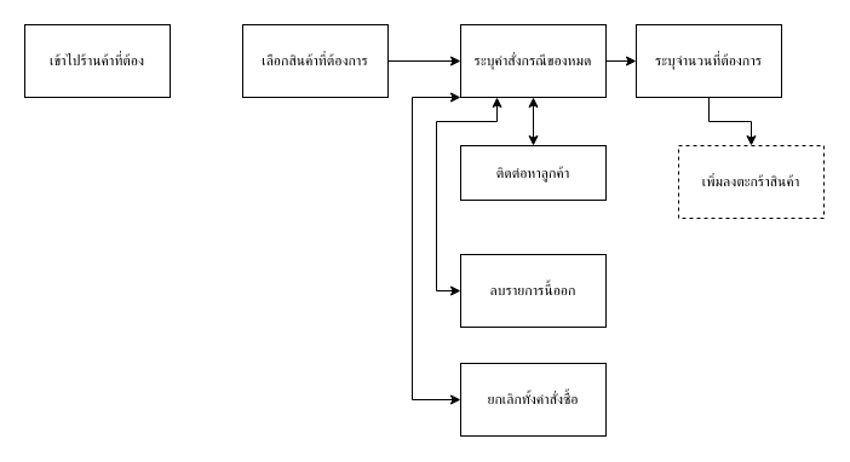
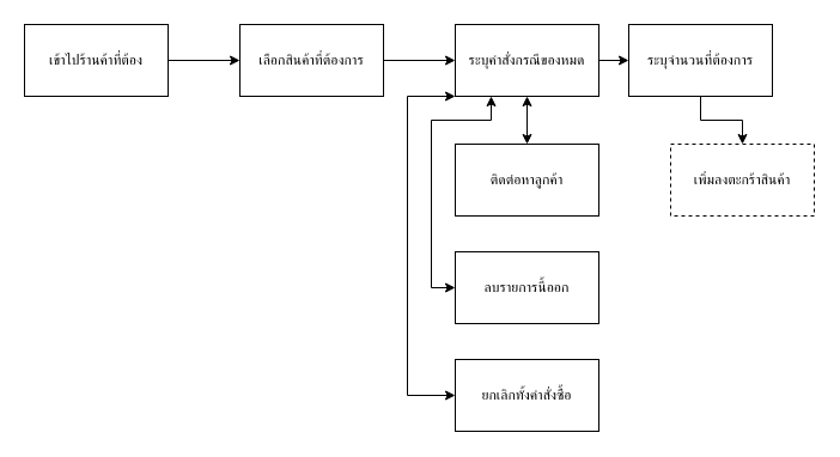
  <mxCell id="0" />
  <mxCell id="1" parent="0" />
+ <mxCell id="2" style="edgeStyle=orthogonalEdgeStyle;rounded=0;orthogonalLoop=1;jettySize=auto;html=1;exitX=1;exitY=0.5;exitDx=0;exitDy=0;" edge="1" parent="1" source="3" target="5"><mxGeometry relative="1" as="geometry" /></mxCell>
  <mxCell id="3" value="เข้าไปร้านค้าที่ต้อง" style="rounded=0;whiteSpace=wrap;html=1;" vertex="1" parent="1"><mxGeometry x="20" y="20" width="120" height="60" as="geometry" /></mxCell>
  <mxCell id="4" style="edgeStyle=orthogonalEdgeStyle;rounded=0;orthogonalLoop=1;jettySize=auto;html=1;exitX=1;exitY=0.5;exitDx=0;exitDy=0;entryX=0;entryY=0.5;entryDx=0;entryDy=0;" edge="1" parent="1" source="5" target="10"><mxGeometry relative="1" as="geometry" /></mxCell>
  <mxCell id="5" value="เลือกสินค้าที่ต้องการ" style="rounded=0;whiteSpace=wrap;html=1;" vertex="1" parent="1"><mxGeometry x="200" y="20" width="120" height="60" as="geometry" /></mxCell>
  <mxCell id="6" style="edgeStyle=orthogonalEdgeStyle;rounded=0;orthogonalLoop=1;jettySize=auto;html=1;exitX=1;exitY=0.5;exitDx=0;exitDy=0;" edge="1" parent="1" source="10" target="12"><mxGeometry relative="1" as="geometry" /></mxCell>
  <mxCell id="7" style="edgeStyle=orthogonalEdgeStyle;rounded=0;orthogonalLoop=1;jettySize=auto;html=1;exitX=0.5;exitY=1;exitDx=0;exitDy=0;entryX=0.5;entryY=0;entryDx=0;entryDy=0;startArrow=classic;startFill=1;" edge="1" parent="1" source="10" target="14"><mxGeometry relative="1" as="geometry" /></mxCell>
  <mxCell id="8" style="edgeStyle=orthogonalEdgeStyle;rounded=0;orthogonalLoop=1;jettySize=auto;html=1;exitX=0.25;exitY=1;exitDx=0;exitDy=0;entryX=0;entryY=0.5;entryDx=0;entryDy=0;startArrow=classic;startFill=1;" edge="1" parent="1" source="10" target="15"><mxGeometry relative="1" as="geometry"><Array as="points"><mxPoint x="410" y="100" /><mxPoint x="360" y="100" /><mxPoint x="360" y="240" /></Array></mxGeometry></mxCell>
  <mxCell id="9" style="edgeStyle=orthogonalEdgeStyle;rounded=0;orthogonalLoop=1;jettySize=auto;html=1;exitX=0;exitY=1;exitDx=0;exitDy=0;entryX=0;entryY=0.5;entryDx=0;entryDy=0;startArrow=classic;startFill=1;" edge="1" parent="1" source="10" target="16"><mxGeometry relative="1" as="geometry"><Array as="points"><mxPoint x="340" y="80" /><mxPoint x="340" y="330" /></Array></mxGeometry></mxCell>
  <mxCell id="10" value="ระบุคำสั่งกรณีของหมด" style="rounded=0;whiteSpace=wrap;html=1;" vertex="1" parent="1"><mxGeometry x="380" y="20" width="120" height="60" as="geometry" /></mxCell>
  <mxCell id="11" style="edgeStyle=orthogonalEdgeStyle;rounded=0;orthogonalLoop=1;jettySize=auto;html=1;exitX=0.5;exitY=1;exitDx=0;exitDy=0;entryX=0.5;entryY=0;entryDx=0;entryDy=0;" edge="1" parent="1" source="12" target="13"><mxGeometry relative="1" as="geometry" /></mxCell>
  <mxCell id="12" value="ระบุจำนวนที่ต้องการ" style="rounded=0;whiteSpace=wrap;html=1;" vertex="1" parent="1"><mxGeometry x="525" y="20" width="120" height="60" as="geometry" /></mxCell>
  <mxCell id="13" value="เพิ่มลงตะกร้าสินค้า" style="rounded=0;whiteSpace=wrap;html=1;dashed=1;" vertex="1" parent="1"><mxGeometry x="560" y="120" width="120" height="60" as="geometry" /></mxCell>
- <mxCell id="14" value="ติดต่อหาลูกค้า" style="rounded=0;whiteSpace=wrap;html=1;" vertex="1" parent="1"><mxGeometry x="380" y="120" width="120" height="45" as="geometry" /></mxCell>
+ <mxCell id="14" value="ติดต่อหาลูกค้า" style="rounded=0;whiteSpace=wrap;html=1;" vertex="1" parent="1"><mxGeometry x="380" y="120" width="120" height="60" as="geometry" /></mxCell>
  <mxCell id="15" value="ลบรายการนี้ออก" style="rounded=0;whiteSpace=wrap;html=1;" vertex="1" parent="1"><mxGeometry x="380" y="210" width="120" height="60" as="geometry" /></mxCell>
  <mxCell id="16" value="ยกเลิกทั้งคำสั่งซื้อ" style="rounded=0;whiteSpace=wrap;html=1;" vertex="1" parent="1"><mxGeometry x="380" y="300" width="120" height="60" as="geometry" /></mxCell>
